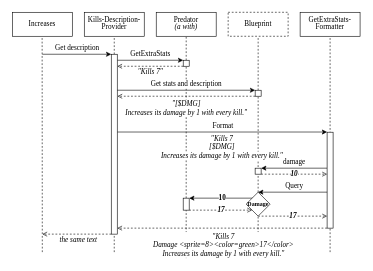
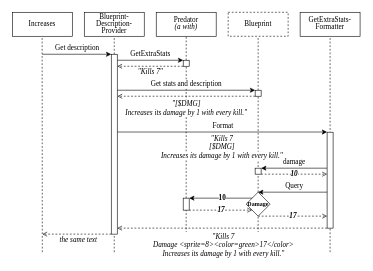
  <mxCell id="0" />
  <mxCell id="1" parent="0" />
  <mxCell id="2" value="10" style="endArrow=classic;html=1;rounded=0;fontFamily=&quot;Latin Modern Regular 12&quot;;fontStyle=1;fontSize=12;" parent="1" edge="1"><mxGeometry width="50" height="50" relative="1" as="geometry"><mxPoint x="424.97" y="330" as="sourcePoint" /><mxPoint x="314.97" y="330" as="targetPoint" /></mxGeometry></mxCell>
  <mxCell id="3" value="" style="rounded=0;whiteSpace=wrap;html=1;" parent="1" vertex="1"><mxGeometry x="20" y="20" width="100" height="40" as="geometry" /></mxCell>
  <mxCell id="4" value="" style="rounded=0;whiteSpace=wrap;html=1;" parent="1" vertex="1"><mxGeometry x="140" y="20" width="100" height="40" as="geometry" /></mxCell>
  <mxCell id="5" value="" style="rounded=0;whiteSpace=wrap;html=1;" parent="1" vertex="1"><mxGeometry x="260" y="20" width="100" height="40" as="geometry" /></mxCell>
  <mxCell id="6" value="Blueprint" style="rounded=0;whiteSpace=wrap;html=1;fontFamily=&quot;Latin Modern Mono 12&quot;;dashed=1;" parent="1" vertex="1"><mxGeometry x="380" y="20" width="100" height="40" as="geometry" /></mxCell>
  <mxCell id="7" value="&lt;p style=&quot;line-height: 100%;&quot;&gt;Predator&lt;br&gt;&lt;i&gt;&lt;font face=&quot;&amp;quot;Latin Modern Regular 12&amp;quot;&quot;&gt;(a with)&lt;/font&gt;&lt;/i&gt;&lt;/p&gt;" style="text;html=1;align=center;verticalAlign=middle;whiteSpace=wrap;rounded=0;fontFamily=&quot;Latin Modern Mono 12&quot;;spacingBottom=5;" parent="1" vertex="1"><mxGeometry x="260" y="20" width="100" height="40" as="geometry" /></mxCell>
  <mxCell id="8" value="&lt;p style=&quot;line-height: 100%;&quot;&gt;GetExtraStats-&lt;br&gt;Formatter&lt;/p&gt;" style="rounded=0;whiteSpace=wrap;html=1;fontFamily=&quot;Latin Modern Mono 12&quot;;spacingBottom=5;" parent="1" vertex="1"><mxGeometry x="500" y="20" width="100" height="40" as="geometry" /></mxCell>
- <mxCell id="9" value="&lt;p style=&quot;line-height: 100%;&quot;&gt;&lt;span style=&quot;font-family: &amp;quot;Latin Modern Mono 12&amp;quot;;&quot;&gt;Kills-Description-Provider&lt;/span&gt;&lt;/p&gt;" style="text;html=1;align=center;verticalAlign=middle;whiteSpace=wrap;rounded=0;spacingBottom=5;" parent="1" vertex="1"><mxGeometry x="140" y="20" width="100" height="40" as="geometry" /></mxCell>
+ <mxCell id="9" value="&lt;p style=&quot;line-height: 100%;&quot;&gt;&lt;span style=&quot;font-family: &amp;quot;Latin Modern Mono 12&amp;quot;;&quot;&gt;Blueprint-Description-Provider&lt;/span&gt;&lt;/p&gt;" style="text;html=1;align=center;verticalAlign=middle;whiteSpace=wrap;rounded=0;spacingBottom=5;" parent="1" vertex="1"><mxGeometry x="140" y="20" width="100" height="40" as="geometry" /></mxCell>
  <mxCell id="10" value="Increases" style="text;html=1;align=center;verticalAlign=middle;whiteSpace=wrap;rounded=0;fontFamily=&quot;Latin Modern Mono 12&quot;;" parent="1" vertex="1"><mxGeometry x="20" y="30" width="100" height="20" as="geometry" /></mxCell>
  <mxCell id="11" value="" style="endArrow=none;html=1;rounded=0;dashed=1;" parent="1" edge="1"><mxGeometry width="50" height="50" relative="1" as="geometry"><mxPoint x="70" y="420" as="sourcePoint" /><mxPoint x="69.71" y="60" as="targetPoint" /></mxGeometry></mxCell>
  <mxCell id="12" value="" style="endArrow=none;html=1;rounded=0;dashed=1;entryX=0.5;entryY=1;entryDx=0;entryDy=0;" parent="1" source="28" target="9" edge="1"><mxGeometry width="50" height="50" relative="1" as="geometry"><mxPoint x="190" y="390" as="sourcePoint" /><mxPoint x="189.71" y="60" as="targetPoint" /></mxGeometry></mxCell>
  <mxCell id="13" value="" style="endArrow=none;html=1;rounded=0;dashed=1;entryX=0.5;entryY=1;entryDx=0;entryDy=0;" parent="1" source="30" target="7" edge="1"><mxGeometry width="50" height="50" relative="1" as="geometry"><mxPoint x="310" y="390" as="sourcePoint" /><mxPoint x="309.71" y="55" as="targetPoint" /></mxGeometry></mxCell>
  <mxCell id="14" value="" style="endArrow=none;html=1;rounded=0;dashed=1;entryX=0.5;entryY=1;entryDx=0;entryDy=0;" parent="1" source="32" target="6" edge="1"><mxGeometry width="50" height="50" relative="1" as="geometry"><mxPoint x="430" y="380" as="sourcePoint" /><mxPoint x="429.71" y="50" as="targetPoint" /></mxGeometry></mxCell>
  <mxCell id="15" value="" style="endArrow=none;html=1;rounded=0;dashed=1;" parent="1" edge="1"><mxGeometry width="50" height="50" relative="1" as="geometry"><mxPoint x="550" y="420" as="sourcePoint" /><mxPoint x="550" y="60" as="targetPoint" /></mxGeometry></mxCell>
  <mxCell id="16" value="Get description" style="endArrow=classic;html=1;rounded=0;fontFamily=&quot;Latin Modern Regular 12&quot;;fontSize=12;entryX=0;entryY=0;entryDx=0;entryDy=0;" parent="1" target="28" edge="1"><mxGeometry x="0.003" y="10" width="50" height="50" relative="1" as="geometry"><mxPoint x="70" y="90" as="sourcePoint" /><mxPoint x="180" y="90" as="targetPoint" /><mxPoint as="offset" /></mxGeometry></mxCell>
  <mxCell id="17" value="&lt;font&gt;GetExtraStats&lt;/font&gt;" style="endArrow=classic;html=1;rounded=0;fontFamily=&quot;Latin Modern Mono 12&quot;;fontSize=12;" parent="1" edge="1"><mxGeometry x="0.003" y="10" width="50" height="50" relative="1" as="geometry"><mxPoint x="195" y="100" as="sourcePoint" /><mxPoint x="305" y="100" as="targetPoint" /><mxPoint as="offset" /></mxGeometry></mxCell>
  <mxCell id="18" value="Format" style="endArrow=classic;html=1;rounded=0;fontFamily=&quot;Latin Modern Mono 12&quot;;fontSize=12;" parent="1" edge="1"><mxGeometry x="0.005" y="10" width="50" height="50" relative="1" as="geometry"><mxPoint x="195" y="219.71" as="sourcePoint" /><mxPoint x="545" y="219.71" as="targetPoint" /><mxPoint as="offset" /></mxGeometry></mxCell>
  <mxCell id="19" value="the same text" style="endArrow=open;html=1;rounded=0;dashed=1;endFill=0;fontFamily=&quot;Latin Modern Regular 12&quot;;exitX=0;exitY=1;exitDx=0;exitDy=0;fontSize=12;fontStyle=2" parent="1" edge="1"><mxGeometry x="-0.043" y="10" width="50" height="50" relative="1" as="geometry"><mxPoint x="184.97" y="390" as="sourcePoint" /><mxPoint x="70.04" y="390" as="targetPoint" /><mxPoint as="offset" /></mxGeometry></mxCell>
  <mxCell id="20" value="damage" style="endArrow=classic;html=1;rounded=0;fontFamily=&quot;Latin Modern Mono 12&quot;;fontSize=12;" parent="1" edge="1"><mxGeometry y="-10" width="50" height="50" relative="1" as="geometry"><mxPoint x="544.97" y="280" as="sourcePoint" /><mxPoint x="434.97" y="280" as="targetPoint" /><mxPoint as="offset" /></mxGeometry></mxCell>
  <mxCell id="21" value="10" style="endArrow=open;html=1;rounded=0;dashed=1;endFill=0;fontFamily=&quot;Latin Modern Regular 12&quot;;fontStyle=3;fontSize=12;" parent="1" edge="1"><mxGeometry width="50" height="50" relative="1" as="geometry"><mxPoint x="434.97" y="290" as="sourcePoint" /><mxPoint x="544.97" y="290" as="targetPoint" /><mxPoint as="offset" /></mxGeometry></mxCell>
  <mxCell id="22" value="Query" style="endArrow=classic;html=1;rounded=0;fontFamily=&quot;Latin Modern Mono 12&quot;;fontSize=12;exitX=0.5;exitY=0.5;exitDx=0;exitDy=0;exitPerimeter=0;" parent="1" edge="1"><mxGeometry y="-10" width="50" height="50" relative="1" as="geometry"><mxPoint x="549.97" y="320" as="sourcePoint" /><mxPoint x="429.97" y="320" as="targetPoint" /><mxPoint as="offset" /></mxGeometry></mxCell>
  <mxCell id="23" value="17" style="endArrow=open;html=1;rounded=0;dashed=1;endFill=0;fontFamily=&quot;Latin Modern Regular 12&quot;;fontStyle=3;fontSize=12;exitX=0.5;exitY=1;exitDx=0;exitDy=0;" parent="1" source="25" edge="1"><mxGeometry width="50" height="50" relative="1" as="geometry"><mxPoint x="434.97" y="360" as="sourcePoint" /><mxPoint x="544.97" y="360" as="targetPoint" /><mxPoint as="offset" /></mxGeometry></mxCell>
  <mxCell id="24" value="" style="endArrow=none;html=1;rounded=0;dashed=1;entryX=0.5;entryY=1;entryDx=0;entryDy=0;" parent="1" target="25" edge="1"><mxGeometry width="50" height="50" relative="1" as="geometry"><mxPoint x="429.97" y="430" as="sourcePoint" /><mxPoint x="429.97" y="85" as="targetPoint" /></mxGeometry></mxCell>
  <mxCell id="25" value="Damage" style="rhombus;whiteSpace=wrap;html=1;fontFamily=&quot;Latin Modern Mono 12&quot;;fontSize=10;spacingBottom=2;fontStyle=1" parent="1" vertex="1"><mxGeometry x="409.97" y="320" width="40" height="40" as="geometry" /></mxCell>
  <mxCell id="26" value="17" style="endArrow=open;html=1;rounded=0;dashed=1;endFill=0;fontFamily=&quot;Latin Modern Regular 12&quot;;fontStyle=3;fontSize=12;" parent="1" edge="1"><mxGeometry width="50" height="50" relative="1" as="geometry"><mxPoint x="314.97" y="350" as="sourcePoint" /><mxPoint x="419.97" y="350" as="targetPoint" /><mxPoint as="offset" /></mxGeometry></mxCell>
  <mxCell id="27" value="" style="endArrow=none;html=1;rounded=0;dashed=1;entryX=0.5;entryY=1;entryDx=0;entryDy=0;" parent="1" edge="1"><mxGeometry width="50" height="50" relative="1" as="geometry"><mxPoint x="190" y="420" as="sourcePoint" /><mxPoint x="189.97" y="390" as="targetPoint" /></mxGeometry></mxCell>
  <mxCell id="28" value="" style="rounded=0;whiteSpace=wrap;html=1;" parent="1" vertex="1"><mxGeometry x="185" y="90" width="10" height="300" as="geometry" /></mxCell>
  <mxCell id="29" value="" style="endArrow=none;html=1;rounded=0;dashed=1;entryX=0.5;entryY=1;entryDx=0;entryDy=0;" parent="1" source="36" target="30" edge="1"><mxGeometry width="50" height="50" relative="1" as="geometry"><mxPoint x="310" y="390" as="sourcePoint" /><mxPoint x="310" y="50" as="targetPoint" /></mxGeometry></mxCell>
  <mxCell id="30" value="" style="rounded=0;whiteSpace=wrap;html=1;" parent="1" vertex="1"><mxGeometry x="305" y="100" width="10" height="10" as="geometry" /></mxCell>
  <mxCell id="31" value="" style="endArrow=none;html=1;rounded=0;dashed=1;entryX=0.5;entryY=1;entryDx=0;entryDy=0;" parent="1" source="25" target="32" edge="1"><mxGeometry width="50" height="50" relative="1" as="geometry"><mxPoint x="430" y="280" as="sourcePoint" /><mxPoint x="430" y="45" as="targetPoint" /></mxGeometry></mxCell>
  <mxCell id="32" value="" style="rounded=0;whiteSpace=wrap;html=1;" parent="1" vertex="1"><mxGeometry x="425" y="150" width="10" height="10" as="geometry" /></mxCell>
  <mxCell id="33" value="" style="rounded=0;whiteSpace=wrap;html=1;" parent="1" vertex="1"><mxGeometry x="545" y="220" width="10" height="160" as="geometry" /></mxCell>
  <mxCell id="34" value="" style="rounded=0;whiteSpace=wrap;html=1;" parent="1" vertex="1"><mxGeometry x="424.97" y="280" width="10" height="10" as="geometry" /></mxCell>
  <mxCell id="35" value="" style="endArrow=none;html=1;rounded=0;dashed=1;entryX=0.5;entryY=1;entryDx=0;entryDy=0;" parent="1" target="36" edge="1"><mxGeometry width="50" height="50" relative="1" as="geometry"><mxPoint x="309.97" y="430" as="sourcePoint" /><mxPoint x="309.97" y="150" as="targetPoint" /></mxGeometry></mxCell>
  <mxCell id="36" value="" style="rounded=0;whiteSpace=wrap;html=1;" parent="1" vertex="1"><mxGeometry x="304.97" y="330" width="10" height="20" as="geometry" /></mxCell>
  <mxCell id="37" value="&quot;Kills 7&quot;" style="endArrow=open;html=1;rounded=0;dashed=1;endFill=0;fontFamily=&quot;Latin Modern Regular 12&quot;;fontStyle=2;fontSize=12;" parent="1" edge="1"><mxGeometry x="-0.004" y="10" width="50" height="50" relative="1" as="geometry"><mxPoint x="305" y="110" as="sourcePoint" /><mxPoint x="194.999" y="110" as="targetPoint" /><mxPoint as="offset" /></mxGeometry></mxCell>
  <mxCell id="38" value="&quot;[$DMG]&lt;br style=&quot;font-size: 12px;&quot;&gt;Increases its damage by 1 with every kill.&quot;" style="endArrow=open;html=1;rounded=0;dashed=1;endFill=0;fontFamily=&quot;Latin Modern Regular 12&quot;;fontSize=12;fontStyle=2;labelBackgroundColor=#FFFFFF;" parent="1" edge="1"><mxGeometry x="-0.002" y="20" width="50" height="50" relative="1" as="geometry"><mxPoint x="425" y="160" as="sourcePoint" /><mxPoint x="195.219" y="160" as="targetPoint" /><mxPoint as="offset" /></mxGeometry></mxCell>
  <mxCell id="39" value="&quot;Kills 7&lt;br style=&quot;font-size: 12px;&quot;&gt;Damage &amp;lt;sprite=8&amp;gt;&amp;lt;color=green&amp;gt;17&amp;lt;/color&amp;gt;&lt;br style=&quot;font-size: 12px;&quot;&gt;Increases its damage by 1 with every kill.&quot;" style="endArrow=open;html=1;rounded=0;dashed=1;endFill=0;fontFamily=&quot;Latin Modern Regular 12&quot;;fontStyle=2;fontSize=12;" parent="1" edge="1"><mxGeometry x="-0.012" y="28" width="50" height="50" relative="1" as="geometry"><mxPoint x="544.76" y="380" as="sourcePoint" /><mxPoint x="194.97" y="380" as="targetPoint" /><mxPoint as="offset" /></mxGeometry></mxCell>
  <mxCell id="40" value="&lt;font&gt;Get stats and description&lt;/font&gt;" style="endArrow=classic;html=1;rounded=0;fontFamily=&quot;Latin Modern Regular 12&quot;;fontSize=12;" parent="1" edge="1"><mxGeometry x="0.003" y="10" width="50" height="50" relative="1" as="geometry"><mxPoint x="195" y="150" as="sourcePoint" /><mxPoint x="425" y="150" as="targetPoint" /><mxPoint as="offset" /></mxGeometry></mxCell>
  <mxCell id="41" value="&lt;span style=&quot;text-wrap: nowrap; background-color: rgb(255, 255, 255); font-size: 12px;&quot;&gt;&quot;Kills 7&lt;/span&gt;&lt;br style=&quot;text-wrap: nowrap; font-size: 12px;&quot;&gt;&lt;font style=&quot;font-size: 12px;&quot;&gt;&lt;span style=&quot;text-wrap: nowrap; background-color: rgb(255, 255, 255); font-size: 12px;&quot;&gt;&lt;span style=&quot;font-size: 12px;&quot;&gt;[$DMG]&lt;/span&gt;&lt;/span&gt;&lt;/font&gt;&lt;br style=&quot;text-wrap: nowrap; font-size: 12px;&quot;&gt;&lt;span style=&quot;text-wrap: nowrap; background-color: rgb(255, 255, 255); font-size: 12px;&quot;&gt;Increases its damage by 1 with every kill.&quot;&lt;/span&gt;" style="text;html=1;align=center;verticalAlign=middle;whiteSpace=wrap;rounded=0;fontFamily=&quot;Latin Modern Regular 12&quot;;fontSize=12;fontStyle=2" vertex="1" parent="1"><mxGeometry x="270" y="230" width="200" height="30" as="geometry" /></mxCell>
